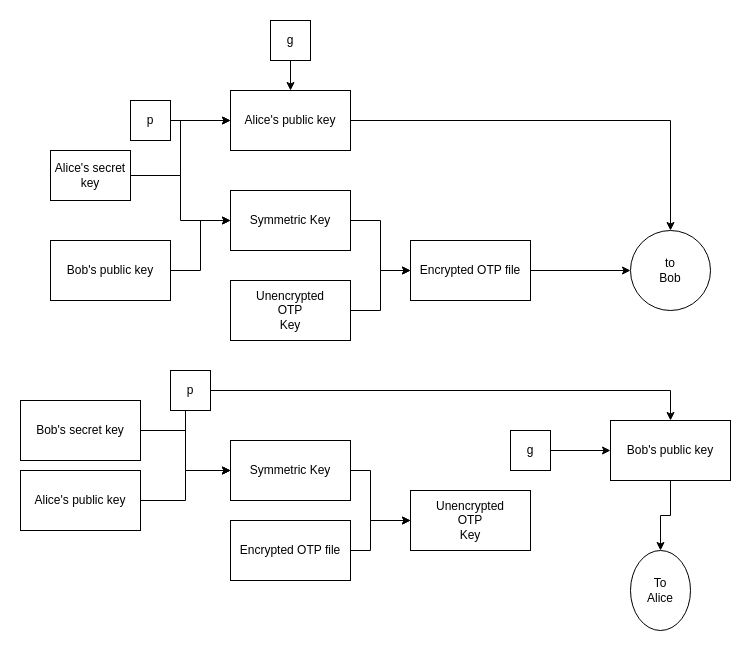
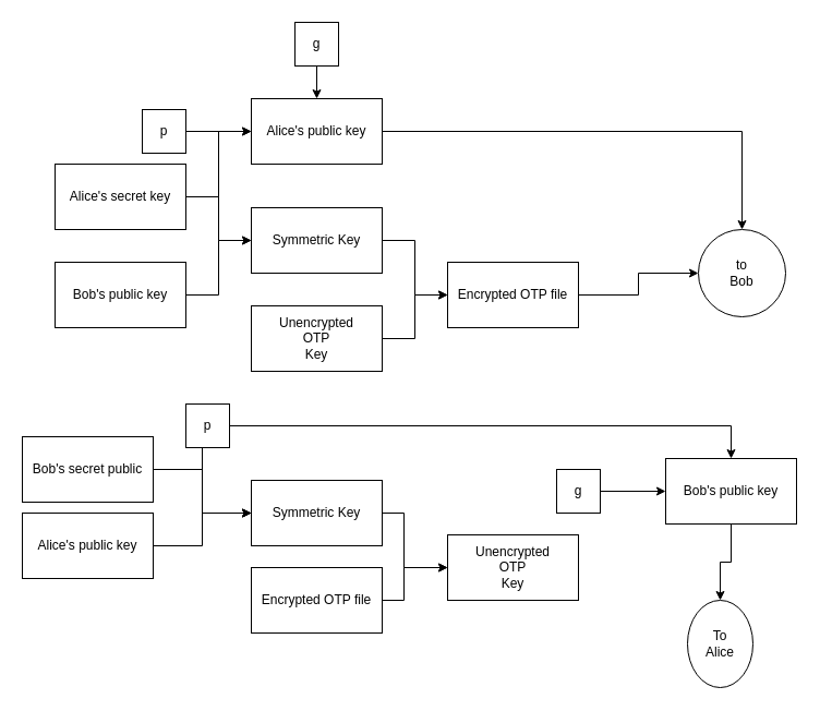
  <mxCell id="0" />
  <mxCell id="1" parent="0" />
  <mxCell id="2" style="edgeStyle=orthogonalEdgeStyle;rounded=0;orthogonalLoop=1;jettySize=auto;html=1;" edge="1" parent="1" source="3" target="9"><mxGeometry relative="1" as="geometry" /></mxCell>
  <mxCell id="3" value="Alice's public key" style="rounded=0;whiteSpace=wrap;html=1;" vertex="1" parent="1"><mxGeometry x="230" y="90" width="120" height="60" as="geometry" /></mxCell>
  <mxCell id="4" style="edgeStyle=orthogonalEdgeStyle;rounded=0;orthogonalLoop=1;jettySize=auto;html=1;" edge="1" parent="1" source="5" target="8"><mxGeometry relative="1" as="geometry" /></mxCell>
  <mxCell id="5" value="Symmetric Key" style="rounded=0;whiteSpace=wrap;html=1;" vertex="1" parent="1"><mxGeometry x="230" y="190" width="120" height="60" as="geometry" /></mxCell>
  <mxCell id="6" value="Unencrypted&lt;br&gt;OTP&lt;br&gt;Key" style="rounded=0;whiteSpace=wrap;html=1;" vertex="1" parent="1"><mxGeometry x="410" y="490" width="120" height="60" as="geometry" /></mxCell>
  <mxCell id="7" style="edgeStyle=orthogonalEdgeStyle;rounded=0;orthogonalLoop=1;jettySize=auto;html=1;" edge="1" parent="1" source="8" target="9"><mxGeometry relative="1" as="geometry" /></mxCell>
  <mxCell id="8" value="Encrypted OTP file" style="rounded=0;whiteSpace=wrap;html=1;" vertex="1" parent="1"><mxGeometry x="410" y="240" width="120" height="60" as="geometry" /></mxCell>
- <mxCell id="9" value="to&lt;br&gt;Bob" style="ellipse;whiteSpace=wrap;html=1;aspect=fixed;" vertex="1" parent="1"><mxGeometry x="630" y="230" width="80" height="80" as="geometry" /></mxCell>
+ <mxCell id="9" value="to&lt;br&gt;Bob" style="ellipse;whiteSpace=wrap;html=1;aspect=fixed;" vertex="1" parent="1"><mxGeometry x="640" y="210" width="80" height="80" as="geometry" /></mxCell>
  <mxCell id="10" style="edgeStyle=orthogonalEdgeStyle;rounded=0;orthogonalLoop=1;jettySize=auto;html=1;" edge="1" parent="1" source="11" target="6"><mxGeometry relative="1" as="geometry"><Array as="points"><mxPoint x="370" y="470" /><mxPoint x="370" y="520" /></Array></mxGeometry></mxCell>
  <mxCell id="11" value="Symmetric Key" style="rounded=0;whiteSpace=wrap;html=1;" vertex="1" parent="1"><mxGeometry x="230" y="440" width="120" height="60" as="geometry" /></mxCell>
  <mxCell id="12" style="edgeStyle=orthogonalEdgeStyle;rounded=0;orthogonalLoop=1;jettySize=auto;html=1;" edge="1" parent="1" source="13" target="6"><mxGeometry relative="1" as="geometry"><Array as="points"><mxPoint x="370" y="550" /><mxPoint x="370" y="520" /></Array></mxGeometry></mxCell>
  <mxCell id="13" value="Encrypted OTP file" style="rounded=0;whiteSpace=wrap;html=1;" vertex="1" parent="1"><mxGeometry x="230" y="520" width="120" height="60" as="geometry" /></mxCell>
  <mxCell id="14" style="edgeStyle=orthogonalEdgeStyle;rounded=0;orthogonalLoop=1;jettySize=auto;html=1;" edge="1" parent="1" source="16" target="5"><mxGeometry relative="1" as="geometry" /></mxCell>
  <mxCell id="15" style="edgeStyle=orthogonalEdgeStyle;rounded=0;orthogonalLoop=1;jettySize=auto;html=1;entryX=0;entryY=0.5;entryDx=0;entryDy=0;" edge="1" parent="1" source="16" target="3"><mxGeometry relative="1" as="geometry" /></mxCell>
- <mxCell id="16" value="Alice's secret key" style="rounded=0;whiteSpace=wrap;html=1;" vertex="1" parent="1"><mxGeometry x="50" y="150" width="80" height="50" as="geometry" /></mxCell>
+ <mxCell id="16" value="Alice's secret key" style="rounded=0;whiteSpace=wrap;html=1;" vertex="1" parent="1"><mxGeometry x="50" y="150" width="120" height="60" as="geometry" /></mxCell>
  <mxCell id="17" style="edgeStyle=orthogonalEdgeStyle;rounded=0;orthogonalLoop=1;jettySize=auto;html=1;" edge="1" parent="1" source="18" target="11"><mxGeometry relative="1" as="geometry" /></mxCell>
- <mxCell id="18" value="Bob's secret key" style="rounded=0;whiteSpace=wrap;html=1;" vertex="1" parent="1"><mxGeometry x="20" y="400" width="120" height="60" as="geometry" /></mxCell>
+ <mxCell id="18" value="Bob's secret public" style="rounded=0;whiteSpace=wrap;html=1;" vertex="1" parent="1"><mxGeometry x="20" y="400" width="120" height="60" as="geometry" /></mxCell>
  <mxCell id="19" style="edgeStyle=orthogonalEdgeStyle;rounded=0;orthogonalLoop=1;jettySize=auto;html=1;" edge="1" parent="1" source="20" target="21"><mxGeometry relative="1" as="geometry" /></mxCell>
  <mxCell id="20" value="Bob's public key" style="rounded=0;whiteSpace=wrap;html=1;" vertex="1" parent="1"><mxGeometry x="610" y="420" width="120" height="60" as="geometry" /></mxCell>
  <mxCell id="21" value="To&lt;br&gt;Alice" style="ellipse;whiteSpace=wrap;html=1;aspect=fixed;" vertex="1" parent="1"><mxGeometry x="630" y="550" width="60" height="80" as="geometry" /></mxCell>
  <mxCell id="22" style="edgeStyle=orthogonalEdgeStyle;rounded=0;orthogonalLoop=1;jettySize=auto;html=1;" edge="1" parent="1" source="23" target="5"><mxGeometry relative="1" as="geometry" /></mxCell>
  <mxCell id="23" value="Bob's public key" style="rounded=0;whiteSpace=wrap;html=1;" vertex="1" parent="1"><mxGeometry x="50" y="240" width="120" height="60" as="geometry" /></mxCell>
  <mxCell id="24" style="edgeStyle=orthogonalEdgeStyle;rounded=0;orthogonalLoop=1;jettySize=auto;html=1;" edge="1" parent="1" source="25" target="11"><mxGeometry relative="1" as="geometry" /></mxCell>
  <mxCell id="25" value="Alice's public key" style="rounded=0;whiteSpace=wrap;html=1;" vertex="1" parent="1"><mxGeometry x="20" y="470" width="120" height="60" as="geometry" /></mxCell>
  <mxCell id="26" style="edgeStyle=orthogonalEdgeStyle;rounded=0;orthogonalLoop=1;jettySize=auto;html=1;" edge="1" parent="1" source="27" target="8"><mxGeometry relative="1" as="geometry" /></mxCell>
  <mxCell id="27" value="Unencrypted&lt;br&gt;OTP&lt;br&gt;Key" style="rounded=0;whiteSpace=wrap;html=1;" vertex="1" parent="1"><mxGeometry x="230" y="280" width="120" height="60" as="geometry" /></mxCell>
  <mxCell id="28" style="edgeStyle=orthogonalEdgeStyle;rounded=0;orthogonalLoop=1;jettySize=auto;html=1;" edge="1" parent="1" source="29" target="3"><mxGeometry relative="1" as="geometry" /></mxCell>
  <mxCell id="29" value="p" style="whiteSpace=wrap;html=1;aspect=fixed;" vertex="1" parent="1"><mxGeometry x="130" y="100" width="40" height="40" as="geometry" /></mxCell>
  <mxCell id="30" style="edgeStyle=orthogonalEdgeStyle;rounded=0;orthogonalLoop=1;jettySize=auto;html=1;" edge="1" parent="1" source="31" target="3"><mxGeometry relative="1" as="geometry" /></mxCell>
  <mxCell id="31" value="g" style="whiteSpace=wrap;html=1;aspect=fixed;" vertex="1" parent="1"><mxGeometry x="270" y="20" width="40" height="40" as="geometry" /></mxCell>
  <mxCell id="32" style="edgeStyle=orthogonalEdgeStyle;rounded=0;orthogonalLoop=1;jettySize=auto;html=1;" edge="1" parent="1" source="33" target="20"><mxGeometry relative="1" as="geometry" /></mxCell>
  <mxCell id="33" value="g" style="whiteSpace=wrap;html=1;aspect=fixed;" vertex="1" parent="1"><mxGeometry x="510" y="430" width="40" height="40" as="geometry" /></mxCell>
  <mxCell id="34" style="edgeStyle=orthogonalEdgeStyle;rounded=0;orthogonalLoop=1;jettySize=auto;html=1;entryX=0;entryY=0.5;entryDx=0;entryDy=0;" edge="1" parent="1" source="36" target="11"><mxGeometry relative="1" as="geometry"><Array as="points"><mxPoint x="185" y="470" /></Array></mxGeometry></mxCell>
  <mxCell id="35" style="edgeStyle=orthogonalEdgeStyle;rounded=0;orthogonalLoop=1;jettySize=auto;html=1;" edge="1" parent="1" source="36" target="20"><mxGeometry relative="1" as="geometry" /></mxCell>
  <mxCell id="36" value="p" style="whiteSpace=wrap;html=1;aspect=fixed;" vertex="1" parent="1"><mxGeometry x="170" y="370" width="40" height="40" as="geometry" /></mxCell>
